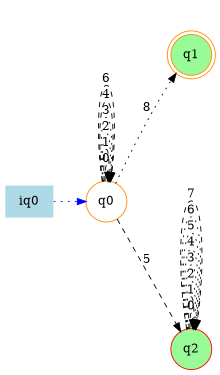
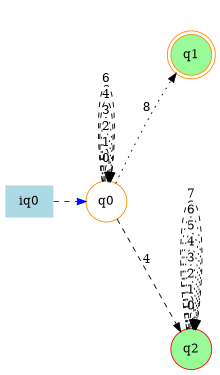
  digraph {
    fontsize=8
    rankdir=LR
    node [color=darkorange fillcolor=palegreen shape=circle style=filled]
    edge [style=dotted]
    q1 [shape=doublecircle]
    q0 [fillcolor=white]
    q2 [color=red]
    iq0 [fillcolor=lightblue shape=plaintext]
    q0 -> q1 [label=8]
    q0 -> q0 [label=0 style=dashed]
    q0 -> q0 [label=1 style=dashed]
    q0 -> q0 [label=2]
    q0 -> q0 [label=3]
    q0 -> q0 [label=4 style=dashed]
    q0 -> q0 [label=6 style=dashed]
-   q0 -> q2 [label=5 style=dashed]
+   q0 -> q2 [label=4 style=dashed]
    q2 -> q2 [label=0 style=dashed]
    q2 -> q2 [label=1 style=dashed]
    q2 -> q2 [label=2]
    q2 -> q2 [label=3]
    q2 -> q2 [label=4]
    q2 -> q2 [label=5]
    q2 -> q2 [label=6]
    q2 -> q2 [label=7 style=dashed]
-   iq0 -> q0 [color=blue]
+   iq0 -> q0 [color=blue style=dashed]
  }
